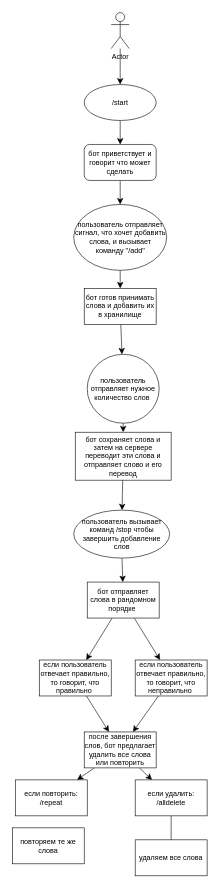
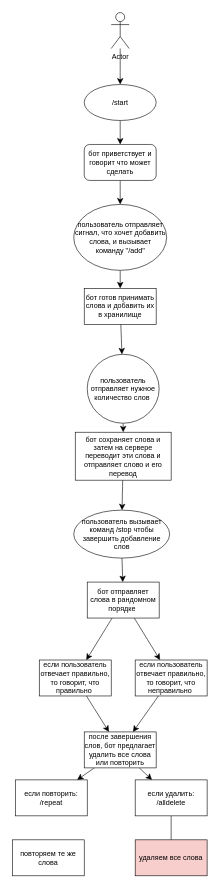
  <mxCell id="0" />
  <mxCell id="1" parent="0" />
  <mxCell id="2" value="" style="edgeStyle=none;curved=1;rounded=0;orthogonalLoop=1;jettySize=auto;html=1;fontSize=12;startSize=8;endSize=8;" parent="1" source="3" edge="1"><mxGeometry relative="1" as="geometry"><mxPoint x="200" y="140" as="targetPoint" /></mxGeometry></mxCell>
  <mxCell id="3" value="Actor" style="shape=umlActor;verticalLabelPosition=bottom;verticalAlign=top;html=1;outlineConnect=0;" parent="1" vertex="1"><mxGeometry x="185" y="20" width="30" height="60" as="geometry" /></mxCell>
  <mxCell id="4" value="" style="edgeStyle=none;curved=1;rounded=0;orthogonalLoop=1;jettySize=auto;html=1;fontSize=12;startSize=8;endSize=8;" parent="1" target="6" edge="1"><mxGeometry relative="1" as="geometry"><mxPoint x="200" y="200" as="sourcePoint" /></mxGeometry></mxCell>
  <mxCell id="5" value="" style="edgeStyle=none;curved=1;rounded=0;orthogonalLoop=1;jettySize=auto;html=1;fontSize=12;startSize=8;endSize=8;" parent="1" source="6" edge="1"><mxGeometry relative="1" as="geometry"><mxPoint x="200" y="340" as="targetPoint" /></mxGeometry></mxCell>
  <mxCell id="6" value="бот приветствует и говорит что может сделать" style="rounded=1;whiteSpace=wrap;html=1;" parent="1" vertex="1"><mxGeometry x="140" y="240" width="120" height="60" as="geometry" /></mxCell>
  <mxCell id="7" value="/start" style="ellipse;whiteSpace=wrap;html=1;" parent="1" vertex="1"><mxGeometry x="140" y="140" width="120" height="60" as="geometry" /></mxCell>
  <mxCell id="8" value="" style="edgeStyle=none;curved=1;rounded=0;orthogonalLoop=1;jettySize=auto;html=1;fontSize=12;startSize=8;endSize=8;" parent="1" source="9" target="11" edge="1"><mxGeometry relative="1" as="geometry" /></mxCell>
  <mxCell id="9" value="пользователь отправляет сигнал, что хочет добавить слова, и вызывает команду &quot;/add&quot;" style="ellipse;whiteSpace=wrap;html=1;" parent="1" vertex="1"><mxGeometry x="122.5" y="340" width="155" height="110" as="geometry" /></mxCell>
  <mxCell id="10" value="" style="edgeStyle=none;curved=1;rounded=0;orthogonalLoop=1;jettySize=auto;html=1;fontSize=12;startSize=8;endSize=8;" parent="1" source="11" target="13" edge="1"><mxGeometry relative="1" as="geometry" /></mxCell>
  <mxCell id="11" value="бот готов принимать слова и добавить их в хранилище" style="whiteSpace=wrap;html=1;" parent="1" vertex="1"><mxGeometry x="140" y="480" width="120" height="60" as="geometry" /></mxCell>
  <mxCell id="12" value="" style="edgeStyle=none;curved=1;rounded=0;orthogonalLoop=1;jettySize=auto;html=1;fontSize=12;startSize=8;endSize=8;" parent="1" source="13" target="15" edge="1"><mxGeometry relative="1" as="geometry" /></mxCell>
  <mxCell id="13" value="пользователь отправляет нужное количество слов&amp;nbsp;" style="ellipse;whiteSpace=wrap;html=1;" parent="1" vertex="1"><mxGeometry x="145" y="590" width="120" height="115" as="geometry" /></mxCell>
  <mxCell id="14" value="" style="edgeStyle=none;curved=1;rounded=0;orthogonalLoop=1;jettySize=auto;html=1;fontSize=12;startSize=8;endSize=8;" parent="1" source="15" target="17" edge="1"><mxGeometry relative="1" as="geometry" /></mxCell>
  <mxCell id="15" value="бот сохраняет слова и затем на сервере переводит эти слова и отправляет слово и его перевод" style="whiteSpace=wrap;html=1;" parent="1" vertex="1"><mxGeometry x="125" y="720" width="160" height="80" as="geometry" /></mxCell>
  <mxCell id="16" value="" style="edgeStyle=none;curved=1;rounded=0;orthogonalLoop=1;jettySize=auto;html=1;fontSize=12;startSize=8;endSize=8;" parent="1" source="17" target="20" edge="1"><mxGeometry relative="1" as="geometry" /></mxCell>
  <mxCell id="17" value="пользователь вызывает команд /stop чтобы завершить добавление слов" style="ellipse;whiteSpace=wrap;html=1;" parent="1" vertex="1"><mxGeometry x="122.5" y="850" width="160" height="80" as="geometry" /></mxCell>
  <mxCell id="18" value="" style="edgeStyle=none;curved=1;rounded=0;orthogonalLoop=1;jettySize=auto;html=1;fontSize=12;startSize=8;endSize=8;" parent="1" source="20" target="22" edge="1"><mxGeometry relative="1" as="geometry" /></mxCell>
  <mxCell id="19" value="" style="edgeStyle=none;curved=1;rounded=0;orthogonalLoop=1;jettySize=auto;html=1;fontSize=12;startSize=8;endSize=8;" parent="1" source="20" target="24" edge="1"><mxGeometry relative="1" as="geometry" /></mxCell>
  <mxCell id="20" value="бот отправляет слова в рандомном порядке&amp;nbsp;" style="whiteSpace=wrap;html=1;" parent="1" vertex="1"><mxGeometry x="145" y="970" width="120" height="60" as="geometry" /></mxCell>
  <mxCell id="21" value="" style="edgeStyle=none;curved=1;rounded=0;orthogonalLoop=1;jettySize=auto;html=1;fontSize=12;startSize=8;endSize=8;" parent="1" source="22" target="27" edge="1"><mxGeometry relative="1" as="geometry" /></mxCell>
  <mxCell id="22" value="если пользователь отвечает правильно, то говорит, что правильно&amp;nbsp;" style="whiteSpace=wrap;html=1;" parent="1" vertex="1"><mxGeometry x="65" y="1100" width="120" height="60" as="geometry" /></mxCell>
  <mxCell id="23" value="" style="edgeStyle=none;curved=1;rounded=0;orthogonalLoop=1;jettySize=auto;html=1;fontSize=12;startSize=8;endSize=8;" parent="1" source="24" target="27" edge="1"><mxGeometry relative="1" as="geometry" /></mxCell>
  <mxCell id="24" value="если пользователь отвечает правильно, то говорит, что неправильно&amp;nbsp;" style="whiteSpace=wrap;html=1;" parent="1" vertex="1"><mxGeometry x="225" y="1100" width="120" height="60" as="geometry" /></mxCell>
  <mxCell id="25" value="" style="edgeStyle=none;curved=1;rounded=0;orthogonalLoop=1;jettySize=auto;html=1;fontSize=12;startSize=8;endSize=8;" parent="1" source="27" target="28" edge="1"><mxGeometry relative="1" as="geometry" /></mxCell>
  <mxCell id="26" value="" style="edgeStyle=none;curved=1;rounded=0;orthogonalLoop=1;jettySize=auto;html=1;fontSize=12;startSize=8;endSize=8;" parent="1" source="27" target="31" edge="1"><mxGeometry relative="1" as="geometry" /></mxCell>
  <mxCell id="27" value="после завершения слов, бот предлагает удалить все слова или повторить" style="whiteSpace=wrap;html=1;" parent="1" vertex="1"><mxGeometry x="140" y="1220" width="120" height="60" as="geometry" /></mxCell>
  <mxCell id="28" value="если повторить: /repeat" style="whiteSpace=wrap;html=1;" parent="1" vertex="1"><mxGeometry x="25" y="1300" width="120" height="60" as="geometry" /></mxCell>
- <mxCell id="29" value="повторяем те же слова" style="whiteSpace=wrap;html=1;" parent="1" vertex="1"><mxGeometry x="20" y="1380" width="120" height="60" as="geometry" /></mxCell>
+ <mxCell id="29" value="повторяем те же слова" style="whiteSpace=wrap;html=1;" parent="1" vertex="1"><mxGeometry x="20" y="1400" width="120" height="60" as="geometry" /></mxCell>
  <mxCell id="30" value="" style="edgeStyle=none;curved=1;rounded=0;orthogonalLoop=1;jettySize=auto;html=1;fontSize=12;startSize=8;endSize=8;endArrow=none;" parent="1" source="31" target="32" edge="1"><mxGeometry relative="1" as="geometry" /></mxCell>
  <mxCell id="31" value="если удалить: /alldelete" style="whiteSpace=wrap;html=1;" parent="1" vertex="1"><mxGeometry x="225" y="1300" width="120" height="60" as="geometry" /></mxCell>
- <mxCell id="32" value="удаляем все слова" style="whiteSpace=wrap;html=1;" parent="1" vertex="1"><mxGeometry x="225" y="1400" width="120" height="60" as="geometry" /></mxCell>
+ <mxCell id="32" value="удаляем все слова" style="whiteSpace=wrap;html=1;fillColor=#f8cecc;" parent="1" vertex="1"><mxGeometry x="225" y="1400" width="120" height="60" as="geometry" /></mxCell>
